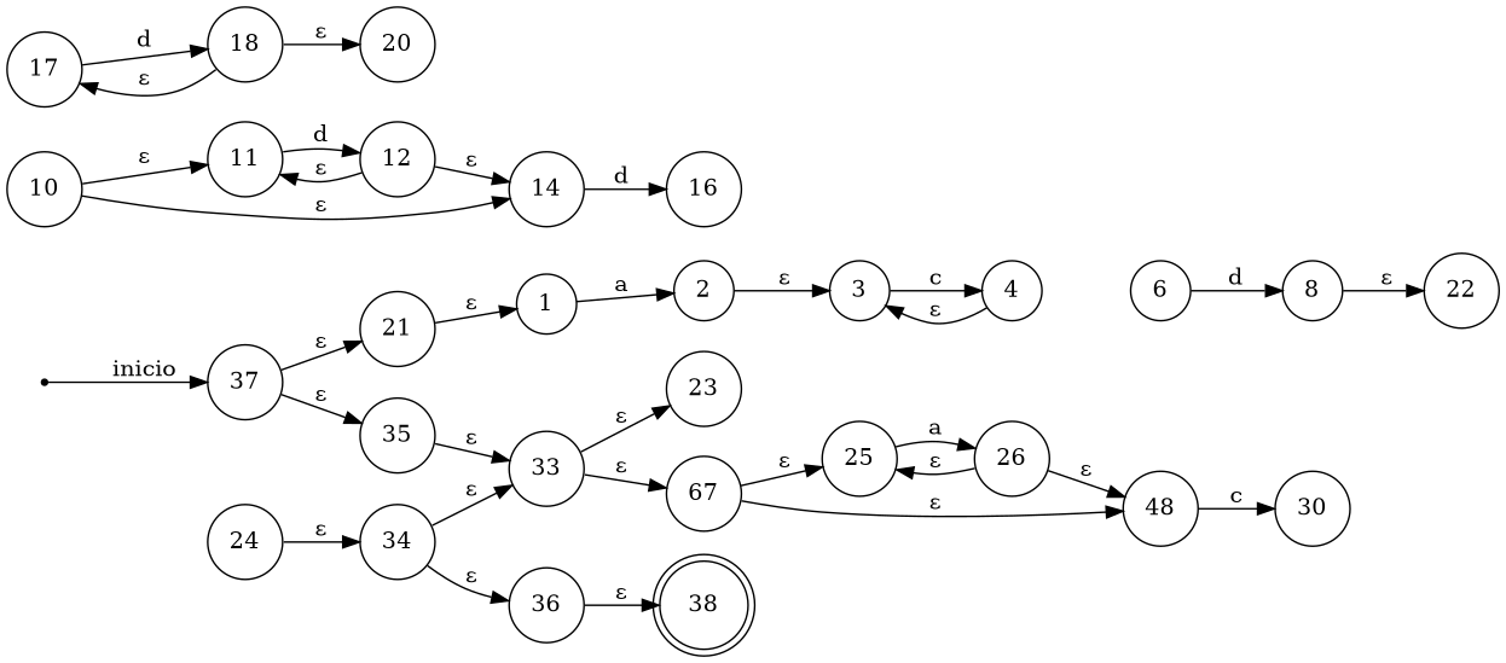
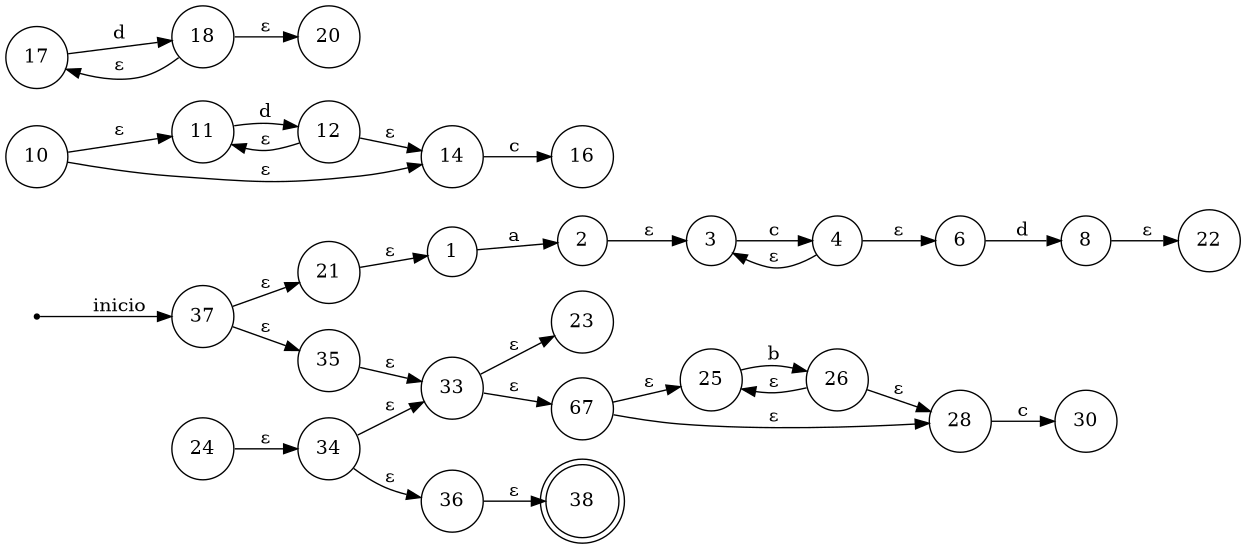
  digraph {
    rankdir=LR
    node [shape=circle]
    inicio [shape=point]
    37
    21
    35
    1
    33
    38 [shape=doublecircle]
    2
    23
    n10 [label=67]
    3
    10
    11
    14
    4
    6
    8
    22
    12
    16
    17
    18
    20
    25
-   28 [label=48]
+   28
    24
    34
    26
    30
    36
    inicio -> 37 [label=inicio]
    37 -> 21 [label="&epsilon;"]
    37 -> 35 [label="&epsilon;"]
    21 -> 1 [label="&epsilon;"]
    35 -> 33 [label="&epsilon;"]
    1 -> 2 [label=a]
    33 -> 23 [label="&epsilon;"]
    33 -> n10 [label="&epsilon;"]
    2 -> 3 [label="&epsilon;"]
    n10 -> 25 [label="&epsilon;"]
    n10 -> 28 [label="&epsilon;"]
    3 -> 4 [label=c]
    10 -> 11 [label="&epsilon;"]
    10 -> 14 [label="&epsilon;"]
    11 -> 12 [label=d]
-   14 -> 16 [label=d]
+   14 -> 16 [label=c]
    4 -> 3 [label="&epsilon;"]
+   4 -> 6 [label="&epsilon;"]
    6 -> 8 [label=d]
    8 -> 22 [label="&epsilon;"]
    12 -> 11 [label="&epsilon;"]
    12 -> 14 [label="&epsilon;"]
    17 -> 18 [label=d]
    18 -> 17 [label="&epsilon;"]
    18 -> 20 [label="&epsilon;"]
-   25 -> 26 [label=a]
+   25 -> 26 [label=b]
    28 -> 30 [label=c]
    24 -> 34 [label="&epsilon;"]
    34 -> 33 [label="&epsilon;"]
    34 -> 36 [label="&epsilon;"]
    26 -> 25 [label="&epsilon;"]
    26 -> 28 [label="&epsilon;"]
    36 -> 38 [label="&epsilon;"]
  }
